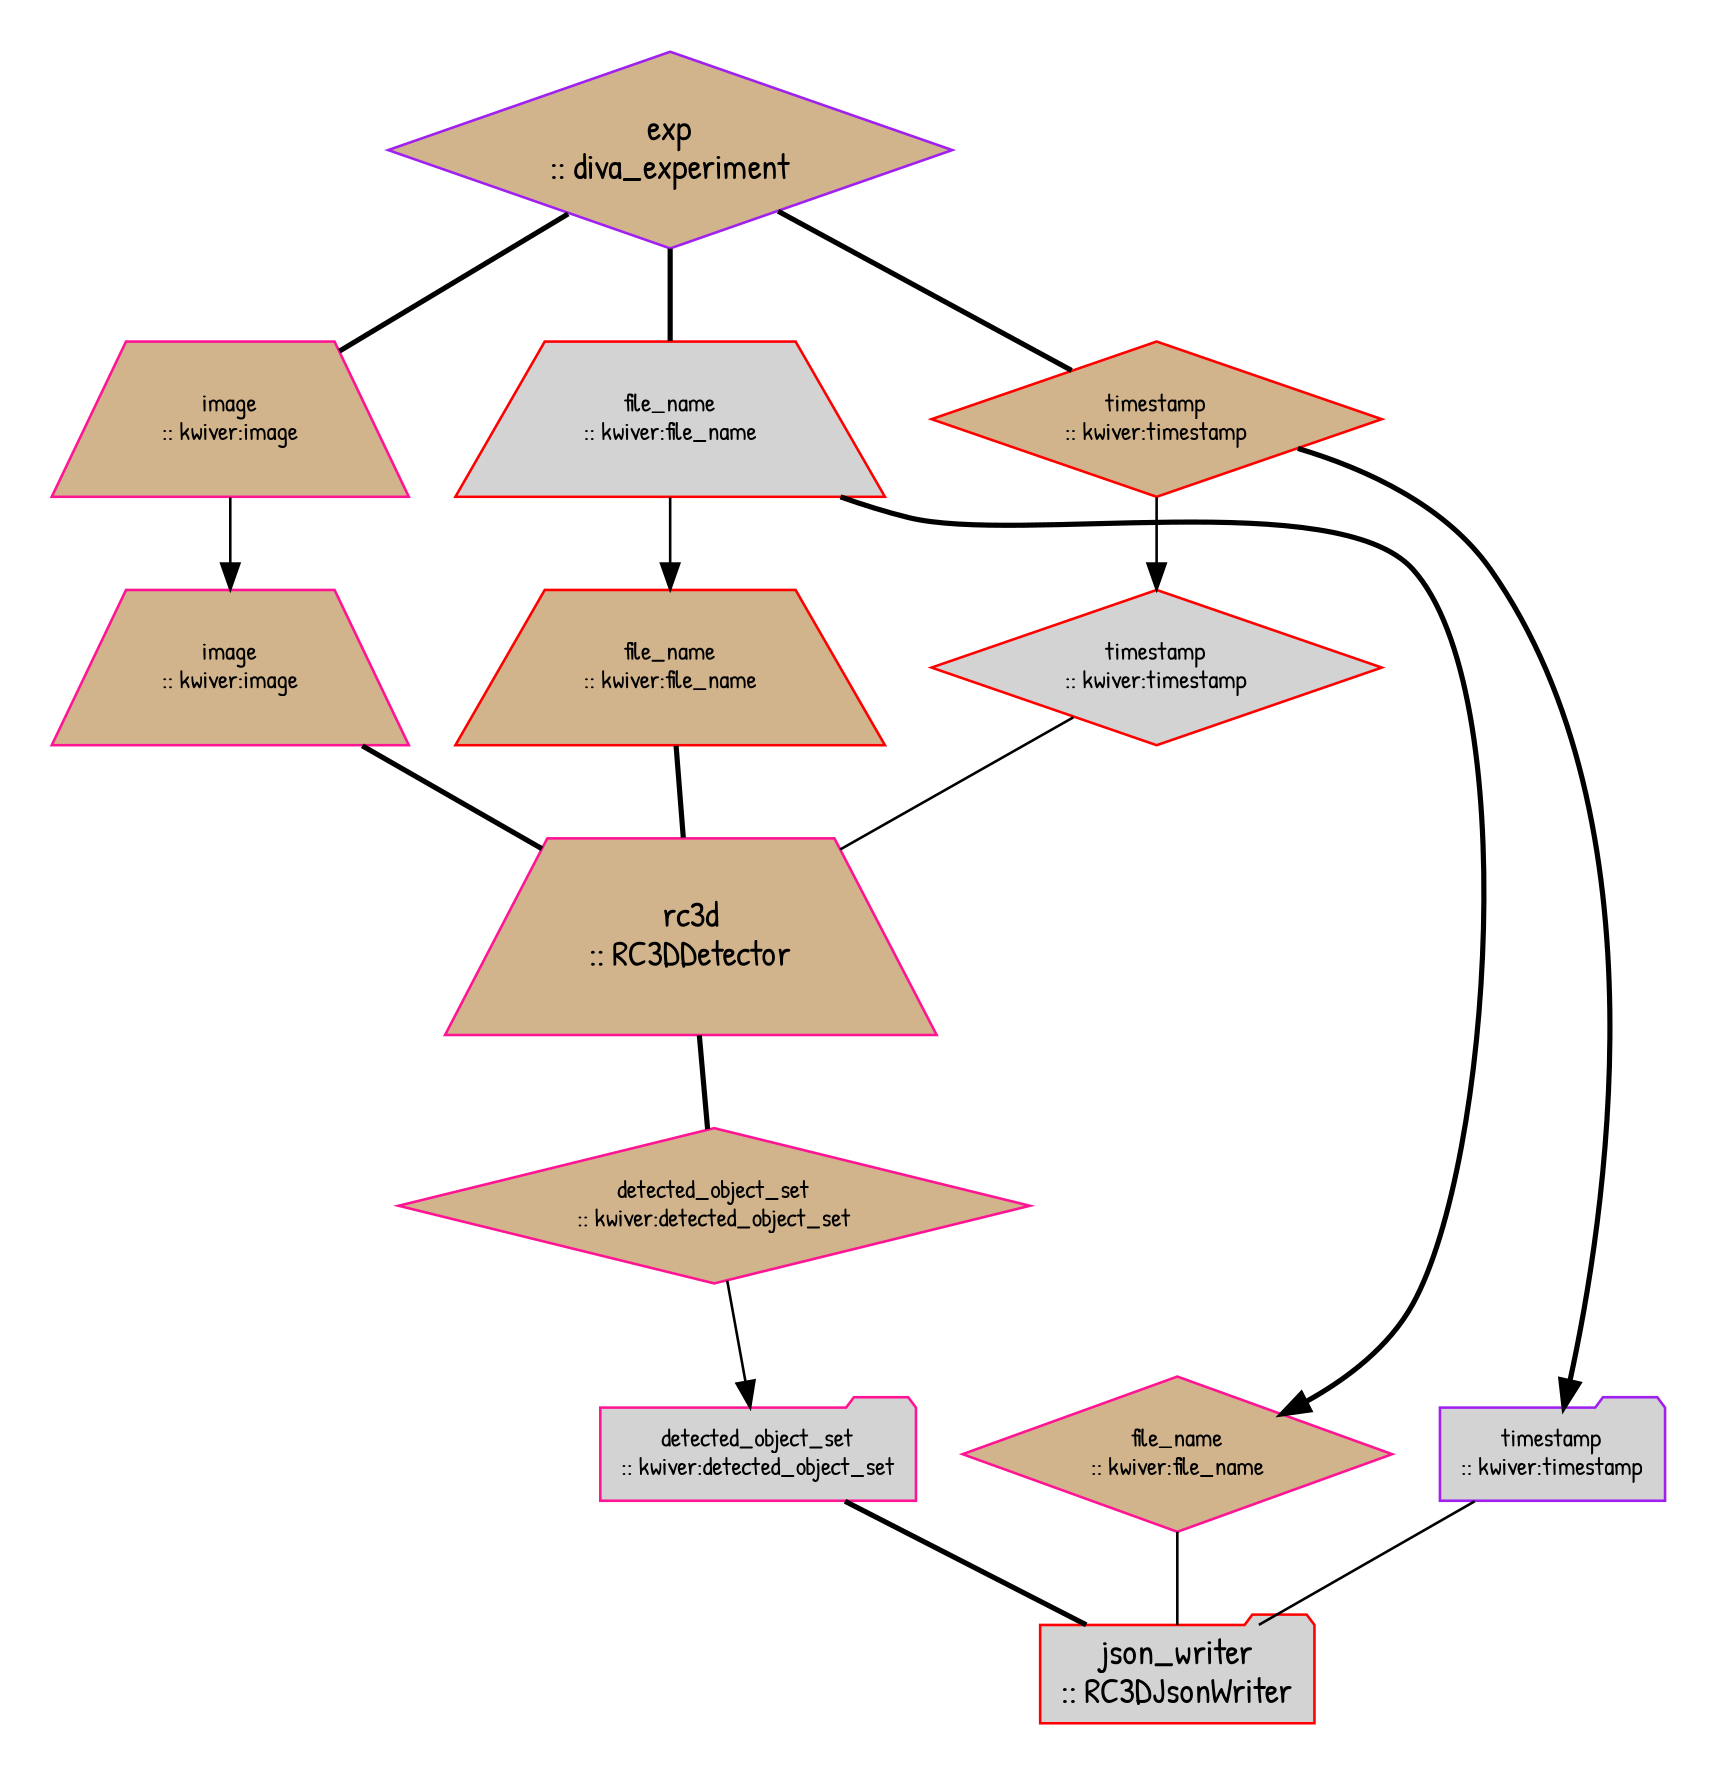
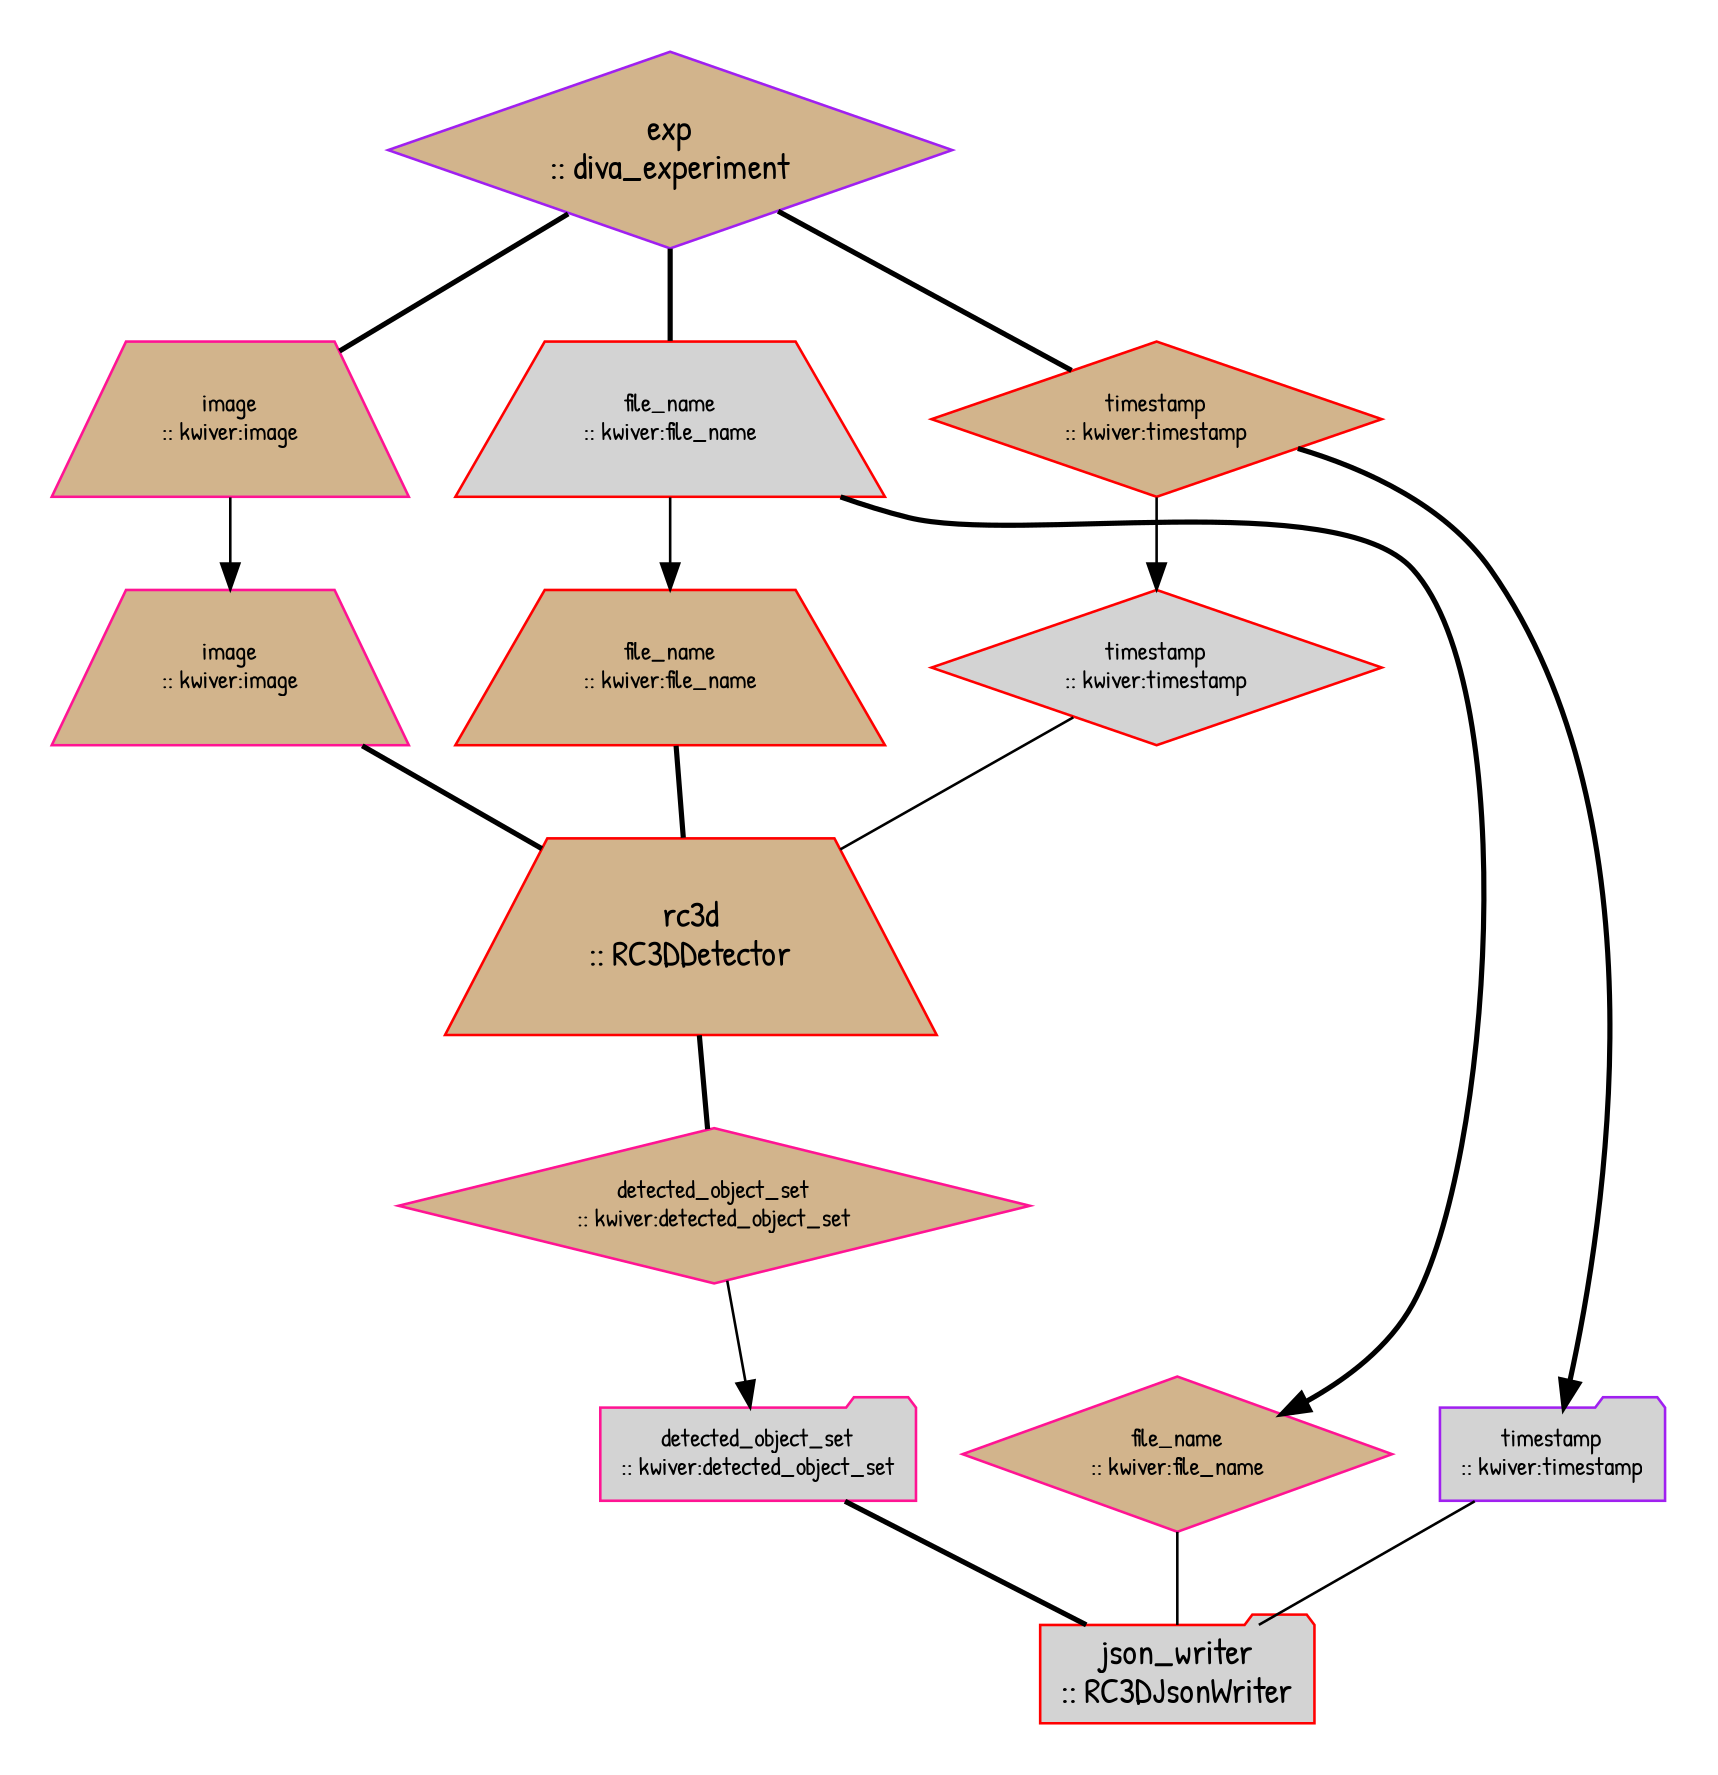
  strict digraph {
    clusterrank=local
    fontname="Patrick Hand"
    node [rank=same shape=diamond style=filled fillcolor=tan color=deeppink fontname="Patrick Hand" fontsize=10]
    edge [arrowhead=none color=black style=bold fontname="Patrick Hand"]
    n1 [label="exp\n:: diva_experiment" color=purple fontsize=""]
    n2 [label="file_name\n:: kwiver:file_name" shape=trapezium fillcolor=lightgrey color=red]
    n3 [label="image\n:: kwiver:image" shape=trapezium]
    n4 [label="timestamp\n:: kwiver:timestamp" color=red]
    n5 [label="json_writer\n:: RC3DJsonWriter" shape=folder fillcolor=lightgrey color=red fontsize=""]
    n6 [label="detected_object_set\n:: kwiver:detected_object_set" shape=folder fillcolor=lightgrey]
    n7 [label="file_name\n:: kwiver:file_name"]
    n8 [label="timestamp\n:: kwiver:timestamp" shape=folder fillcolor=lightgrey color=purple]
-   n9 [label="rc3d\n:: RC3DDetector" shape=trapezium fontsize=""]
+   n9 [label="rc3d\n:: RC3DDetector" shape=trapezium color=red fontsize=""]
    n10 [label="detected_object_set\n:: kwiver:detected_object_set"]
    n11 [label="file_name\n:: kwiver:file_name" shape=trapezium color=red]
    n12 [label="image\n:: kwiver:image" shape=trapezium]
    n13 [label="timestamp\n:: kwiver:timestamp" fillcolor=lightgrey color=red]
    subgraph cluster_1 {
      color=white
      fillcolor=white
      style=filled
      n1
      n2
      n3
      n4
    }
    subgraph cluster_2 {
      color=white
      fillcolor=white
      style=filled
      n5
      n6
      n7
      n8
    }
    subgraph cluster_3 {
      color=white
      fillcolor=white
      style=filled
      n9
      n10
      n11
      n12
      n13
    }
    n1 -> n2
    n1 -> n3
    n1 -> n4
    n2 -> n7 [minlen=1 weight=1 arrowhead=""]
    n2 -> n11 [minlen=1 weight=1 style=solid arrowhead=""]
    n3 -> n12 [minlen=1 weight=1 style=solid arrowhead=""]
    n4 -> n8 [minlen=1 weight=1 arrowhead=""]
    n4 -> n13 [minlen=1 weight=1 style=solid arrowhead=""]
    n6 -> n5
    n7 -> n5 [style=solid]
    n8 -> n5 [style=solid]
    n9 -> n10
    n10 -> n6 [minlen=1 weight=1 style=solid arrowhead=""]
    n11 -> n9
    n12 -> n9
    n13 -> n9 [style=solid]
  }
